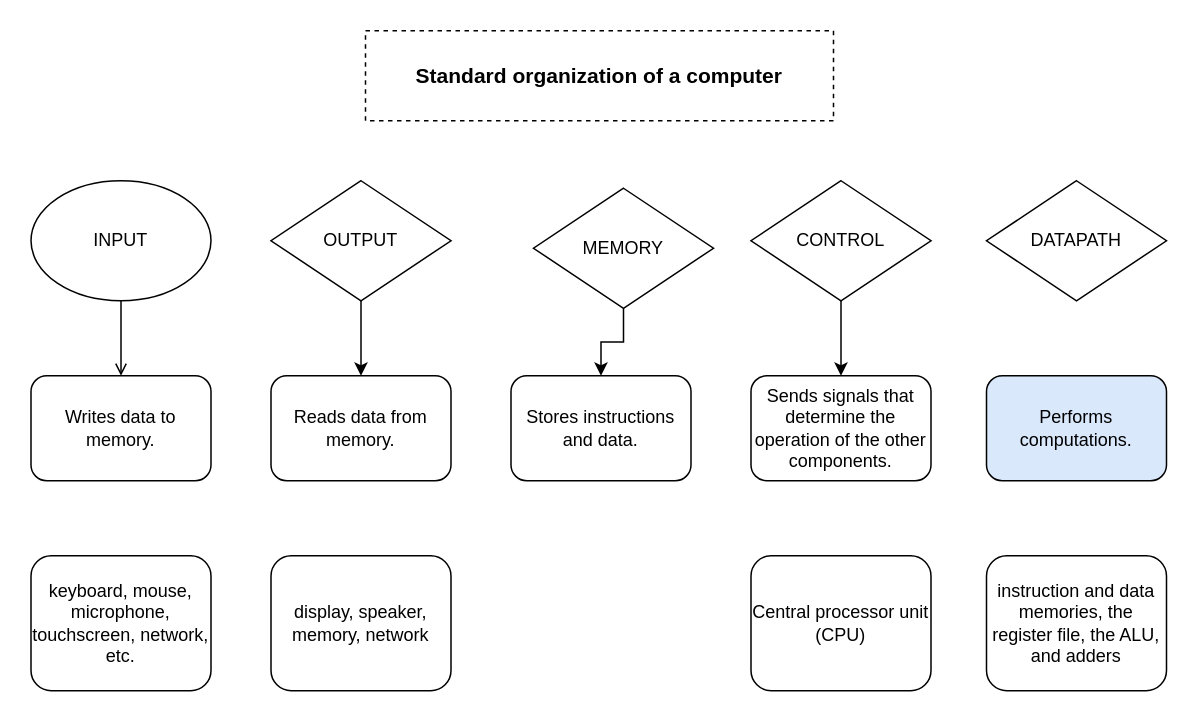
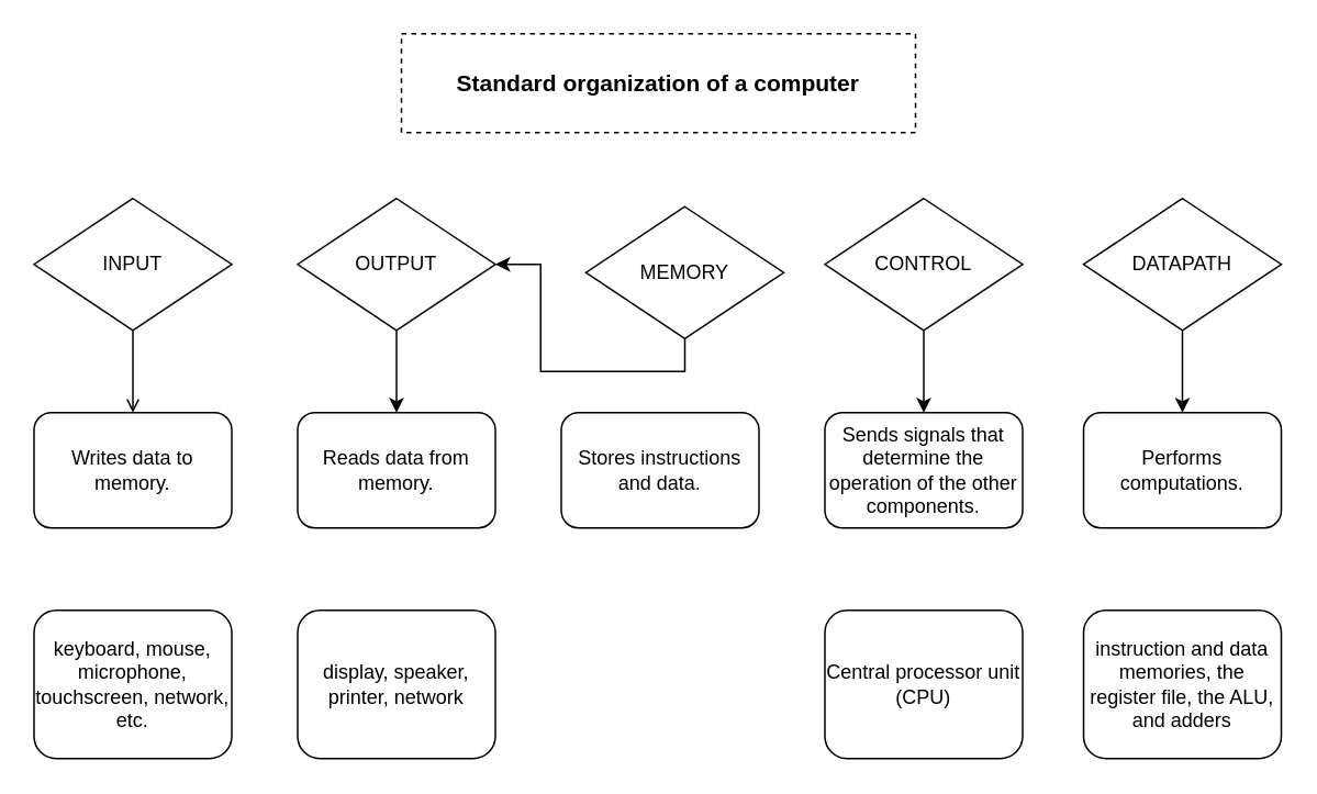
  <mxCell id="0" />
  <mxCell id="1" parent="0" />
  <mxCell id="2" style="edgeStyle=orthogonalEdgeStyle;rounded=0;orthogonalLoop=1;jettySize=auto;html=1;exitX=0.5;exitY=1;exitDx=0;exitDy=0;entryX=0.5;entryY=0;entryDx=0;entryDy=0;endArrow=open;" edge="1" parent="1" source="3" target="12"><mxGeometry relative="1" as="geometry" /></mxCell>
- <mxCell id="3" value="INPUT" style="ellipse;whiteSpace=wrap;html=1;" vertex="1" parent="1"><mxGeometry x="20" y="120" width="120" height="80" as="geometry" /></mxCell>
- <mxCell id="4" style="edgeStyle=orthogonalEdgeStyle;rounded=0;orthogonalLoop=1;jettySize=auto;html=1;exitX=0.5;exitY=1;exitDx=0;exitDy=0;entryX=0.5;entryY=0;entryDx=0;entryDy=0;" edge="1" parent="1" source="5" target="14"><mxGeometry relative="1" as="geometry" /></mxCell>
+ <mxCell id="3" value="INPUT" style="rhombus;whiteSpace=wrap;html=1;" vertex="1" parent="1"><mxGeometry x="20" y="120" width="120" height="80" as="geometry" /></mxCell>
+ <mxCell id="4" style="edgeStyle=orthogonalEdgeStyle;rounded=0;orthogonalLoop=1;jettySize=auto;html=1;exitX=0.5;exitY=1;exitDx=0;exitDy=0;" edge="1" parent="1" source="5" target="11"><mxGeometry relative="1" as="geometry" /></mxCell>
  <mxCell id="5" value="MEMORY" style="rhombus;whiteSpace=wrap;html=1;" vertex="1" parent="1"><mxGeometry x="355" y="125" width="120" height="80" as="geometry" /></mxCell>
  <mxCell id="6" style="edgeStyle=orthogonalEdgeStyle;rounded=0;orthogonalLoop=1;jettySize=auto;html=1;exitX=0.5;exitY=1;exitDx=0;exitDy=0;entryX=0.5;entryY=0;entryDx=0;entryDy=0;" edge="1" parent="1" source="7" target="15"><mxGeometry relative="1" as="geometry" /></mxCell>
  <mxCell id="7" value="CONTROL" style="rhombus;whiteSpace=wrap;html=1;" vertex="1" parent="1"><mxGeometry x="500" y="120" width="120" height="80" as="geometry" /></mxCell>
+ <mxCell id="8" style="edgeStyle=orthogonalEdgeStyle;rounded=0;orthogonalLoop=1;jettySize=auto;html=1;exitX=0.5;exitY=1;exitDx=0;exitDy=0;entryX=0.5;entryY=0;entryDx=0;entryDy=0;" edge="1" parent="1" source="9" target="16"><mxGeometry relative="1" as="geometry" /></mxCell>
  <mxCell id="9" value="DATAPATH" style="rhombus;whiteSpace=wrap;html=1;" vertex="1" parent="1"><mxGeometry x="657" y="120" width="120" height="80" as="geometry" /></mxCell>
  <mxCell id="10" style="edgeStyle=orthogonalEdgeStyle;rounded=0;orthogonalLoop=1;jettySize=auto;html=1;exitX=0.5;exitY=1;exitDx=0;exitDy=0;entryX=0.5;entryY=0;entryDx=0;entryDy=0;" edge="1" parent="1" source="11" target="13"><mxGeometry relative="1" as="geometry" /></mxCell>
  <mxCell id="11" value="OUTPUT" style="rhombus;whiteSpace=wrap;html=1;" vertex="1" parent="1"><mxGeometry x="180" y="120" width="120" height="80" as="geometry" /></mxCell>
  <mxCell id="12" value="Writes data to memory." style="rounded=1;whiteSpace=wrap;html=1;fontSize=12;glass=0;strokeWidth=1;shadow=0;" parent="1" vertex="1"><mxGeometry x="20" y="250" width="120" height="70" as="geometry" /></mxCell>
  <mxCell id="13" value="Reads data from memory." style="rounded=1;whiteSpace=wrap;html=1;fontSize=12;glass=0;strokeWidth=1;shadow=0;" vertex="1" parent="1"><mxGeometry x="180" y="250" width="120" height="70" as="geometry" /></mxCell>
  <mxCell id="14" value="Stores instructions and data." style="rounded=1;whiteSpace=wrap;html=1;fontSize=12;glass=0;strokeWidth=1;shadow=0;" vertex="1" parent="1"><mxGeometry x="340" y="250" width="120" height="70" as="geometry" /></mxCell>
  <mxCell id="15" value="Sends signals that determine the operation of the other components." style="rounded=1;whiteSpace=wrap;html=1;fontSize=12;glass=0;strokeWidth=1;shadow=0;" vertex="1" parent="1"><mxGeometry x="500" y="250" width="120" height="70" as="geometry" /></mxCell>
- <mxCell id="16" value="Performs computations." style="rounded=1;whiteSpace=wrap;html=1;fontSize=12;glass=0;strokeWidth=1;shadow=0;fillColor=#dae8fc;" vertex="1" parent="1"><mxGeometry x="657" y="250" width="120" height="70" as="geometry" /></mxCell>
+ <mxCell id="16" value="Performs computations." style="rounded=1;whiteSpace=wrap;html=1;fontSize=12;glass=0;strokeWidth=1;shadow=0;" vertex="1" parent="1"><mxGeometry x="657" y="250" width="120" height="70" as="geometry" /></mxCell>
  <mxCell id="17" value="" style="group" vertex="1" connectable="0" parent="1"><mxGeometry x="20" y="370" width="757" height="90" as="geometry" /></mxCell>
  <mxCell id="18" value="keyboard, mouse, microphone, touchscreen, network, etc." style="rounded=1;whiteSpace=wrap;html=1;" vertex="1" parent="17"><mxGeometry width="120" height="90" as="geometry" /></mxCell>
- <mxCell id="19" value="display, speaker, memory, network" style="rounded=1;whiteSpace=wrap;html=1;" vertex="1" parent="17"><mxGeometry x="160" width="120" height="90" as="geometry" /></mxCell>
+ <mxCell id="19" value="display, speaker, printer, network" style="rounded=1;whiteSpace=wrap;html=1;" vertex="1" parent="17"><mxGeometry x="160" width="120" height="90" as="geometry" /></mxCell>
  <mxCell id="20" value="Central processor unit (CPU)" style="rounded=1;whiteSpace=wrap;html=1;" vertex="1" parent="17"><mxGeometry x="480" width="120" height="90" as="geometry" /></mxCell>
  <mxCell id="21" value="instruction and data memories, the register file, the ALU, and adders" style="rounded=1;whiteSpace=wrap;html=1;" vertex="1" parent="17"><mxGeometry x="637" width="120" height="90" as="geometry" /></mxCell>
  <mxCell id="22" value="&lt;font style=&quot;font-size: 14px&quot;&gt;&lt;b&gt;Standard organization of a computer&lt;/b&gt;&lt;/font&gt;" style="rounded=0;whiteSpace=wrap;html=1;dashed=1;" vertex="1" parent="1"><mxGeometry x="243" y="20" width="312" height="60" as="geometry" /></mxCell>
